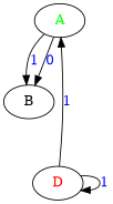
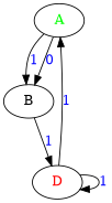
  digraph {
    n1 [label=<<font color="green">A</font>>]
    B
    n3 [label=<<font color="red">D</font>>]
    n1 -> B [label=<<font color="blue">1</font>>]
    n1 -> B [label=<<font color="blue">0</font>>]
+   B -> n3 [label=<<font color="blue">1</font>>]
    n3 -> n1 [label=<<font color="blue">1</font>>]
    n3 -> n3 [label=<<font color="blue">1</font>>]
  }
